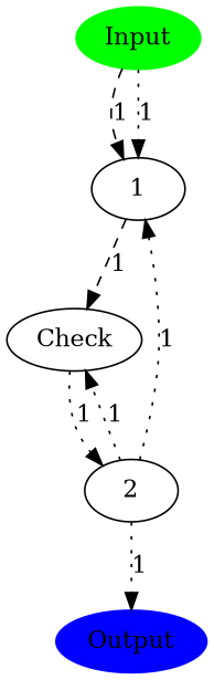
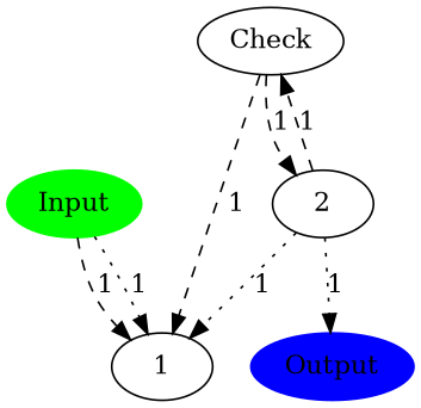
  digraph {
    edge [style=dashed]
    Input [color=green style=filled]
    1
    Check
    Output [color=blue style=filled]
    2
    Input -> 1 [label=1]
    Input -> 1 [label=1 style=dotted]
-   1 -> Check [label=1]
-   Check -> 2 [label=1 style=dotted]
+   Check -> 1 [label=1]
+   Check -> 2 [label=1]
    2 -> 1 [label=1 style=dotted]
-   2 -> Check [label=1 style=dotted]
+   2 -> Check [label=1]
    2 -> Output [label=1 style=dotted]
  }
